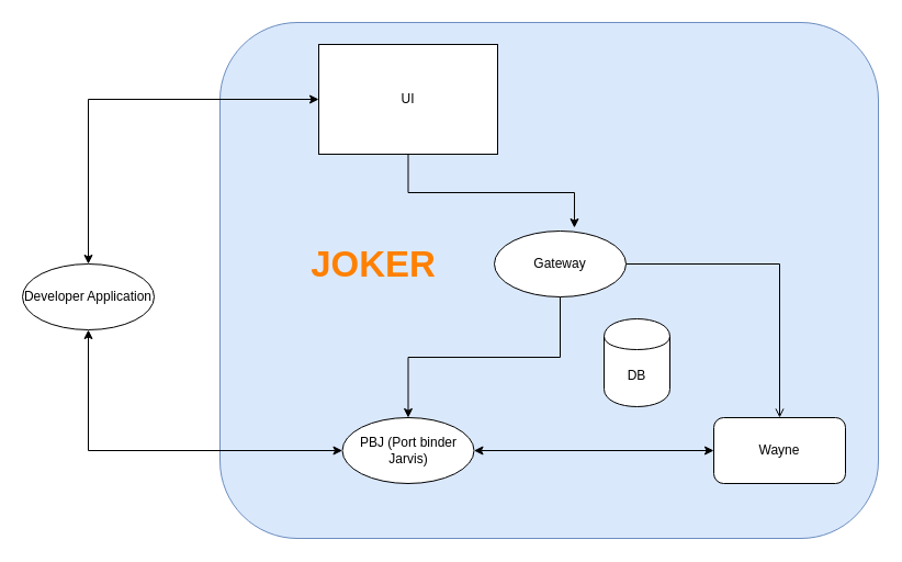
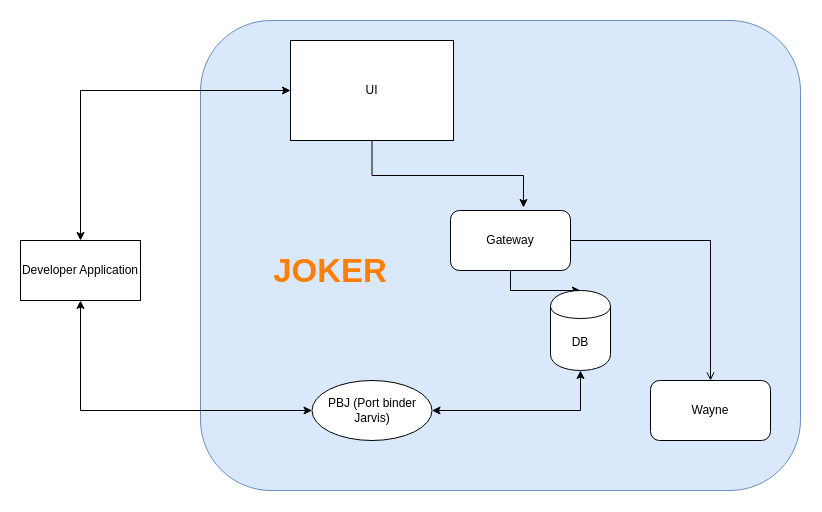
  <mxCell id="0" />
  <mxCell id="1" parent="0" />
  <mxCell id="2" value="" style="rounded=1;whiteSpace=wrap;html=1;fillColor=#dae8fc;strokeColor=#6c8ebf;" vertex="1" parent="1"><mxGeometry x="200" y="20" width="600" height="470" as="geometry" /></mxCell>
  <mxCell id="3" style="edgeStyle=orthogonalEdgeStyle;rounded=0;orthogonalLoop=1;jettySize=auto;html=1;entryX=0.608;entryY=-0.05;entryDx=0;entryDy=0;entryPerimeter=0;" edge="1" parent="1" source="4" target="7"><mxGeometry relative="1" as="geometry" /></mxCell>
  <mxCell id="4" value="UI&lt;br&gt;" style="whiteSpace=wrap;html=1;rounded=0;" vertex="1" parent="1"><mxGeometry x="290" y="40" width="163" height="100" as="geometry" /></mxCell>
- <mxCell id="5" style="edgeStyle=orthogonalEdgeStyle;rounded=0;orthogonalLoop=1;jettySize=auto;html=1;exitX=0.5;exitY=1;exitDx=0;exitDy=0;entryX=0.5;entryY=0;entryDx=0;entryDy=0;" edge="1" parent="1" source="7" target="9"><mxGeometry relative="1" as="geometry" /></mxCell>
+ <mxCell id="5" style="edgeStyle=orthogonalEdgeStyle;rounded=0;orthogonalLoop=1;jettySize=auto;html=1;exitX=0.5;exitY=1;exitDx=0;exitDy=0;" edge="1" parent="1" source="7" target="11"><mxGeometry relative="1" as="geometry" /></mxCell>
  <mxCell id="6" style="edgeStyle=orthogonalEdgeStyle;rounded=0;orthogonalLoop=1;jettySize=auto;html=1;exitX=1;exitY=0.5;exitDx=0;exitDy=0;entryX=0.5;entryY=0;entryDx=0;entryDy=0;endArrow=open;" edge="1" parent="1" source="7" target="10"><mxGeometry relative="1" as="geometry" /></mxCell>
- <mxCell id="7" value="Gateway&lt;br&gt;" style="ellipse;whiteSpace=wrap;html=1;" vertex="1" parent="1"><mxGeometry x="450" y="210" width="120" height="60" as="geometry" /></mxCell>
- <mxCell id="8" style="edgeStyle=orthogonalEdgeStyle;rounded=0;orthogonalLoop=1;jettySize=auto;html=1;exitX=1;exitY=0.5;exitDx=0;exitDy=0;startArrow=classic;startFill=1;" edge="1" parent="1" source="9" target="10"><mxGeometry relative="1" as="geometry" /></mxCell>
+ <mxCell id="7" value="Gateway&lt;br&gt;" style="rounded=1;whiteSpace=wrap;html=1;" vertex="1" parent="1"><mxGeometry x="450" y="210" width="120" height="60" as="geometry" /></mxCell>
+ <mxCell id="8" style="edgeStyle=orthogonalEdgeStyle;rounded=0;orthogonalLoop=1;jettySize=auto;html=1;exitX=1;exitY=0.5;exitDx=0;exitDy=0;startArrow=classic;startFill=1;" edge="1" parent="1" source="9" target="11"><mxGeometry relative="1" as="geometry" /></mxCell>
  <mxCell id="9" value="PBJ (Port binder Jarvis)" style="ellipse;whiteSpace=wrap;html=1;" vertex="1" parent="1"><mxGeometry x="311.5" y="380" width="120" height="60" as="geometry" /></mxCell>
  <mxCell id="10" value="Wayne" style="rounded=1;whiteSpace=wrap;html=1;" vertex="1" parent="1"><mxGeometry x="650" y="380" width="120" height="60" as="geometry" /></mxCell>
  <mxCell id="11" value="DB" style="shape=cylinder;whiteSpace=wrap;html=1;boundedLbl=1;backgroundOutline=1;" vertex="1" parent="1"><mxGeometry x="550" y="290" width="60" height="80" as="geometry" /></mxCell>
- <mxCell id="12" value="&lt;b&gt;&lt;font style=&quot;font-size: 33px&quot; color=&quot;#ff8000&quot;&gt;JOKER&lt;/font&gt;&lt;/b&gt;" style="text;html=1;strokeColor=none;fillColor=none;align=center;verticalAlign=middle;whiteSpace=wrap;rounded=0;" vertex="1" parent="1"><mxGeometry x="240" y="210" width="200" height="60" as="geometry" /></mxCell>
+ <mxCell id="12" value="&lt;b&gt;&lt;font style=&quot;font-size: 33px&quot; color=&quot;#ff8000&quot;&gt;JOKER&lt;/font&gt;&lt;/b&gt;" style="text;html=1;strokeColor=none;fillColor=none;align=center;verticalAlign=middle;whiteSpace=wrap;rounded=0;" vertex="1" parent="1"><mxGeometry x="230" y="240" width="200" height="60" as="geometry" /></mxCell>
  <mxCell id="13" style="edgeStyle=orthogonalEdgeStyle;rounded=0;orthogonalLoop=1;jettySize=auto;html=1;entryX=0;entryY=0.5;entryDx=0;entryDy=0;startArrow=classic;startFill=1;" edge="1" parent="1" source="15" target="4"><mxGeometry relative="1" as="geometry"><Array as="points"><mxPoint x="80" y="90" /></Array></mxGeometry></mxCell>
  <mxCell id="14" style="edgeStyle=orthogonalEdgeStyle;rounded=0;orthogonalLoop=1;jettySize=auto;html=1;entryX=0;entryY=0.5;entryDx=0;entryDy=0;startArrow=classic;startFill=1;" edge="1" parent="1" source="15" target="9"><mxGeometry relative="1" as="geometry"><Array as="points"><mxPoint x="80" y="410" /></Array></mxGeometry></mxCell>
- <mxCell id="15" value="Developer Application&lt;br&gt;" style="ellipse;whiteSpace=wrap;html=1;" vertex="1" parent="1"><mxGeometry x="20" y="240" width="120" height="60" as="geometry" /></mxCell>
+ <mxCell id="15" value="Developer Application&lt;br&gt;" style="rounded=0;whiteSpace=wrap;html=1;" vertex="1" parent="1"><mxGeometry x="20" y="240" width="120" height="60" as="geometry" /></mxCell>
